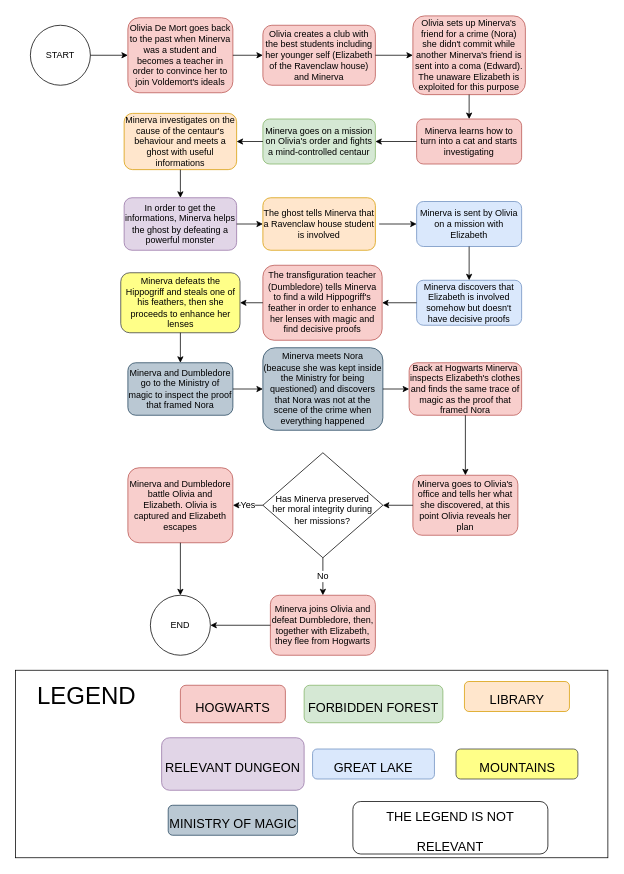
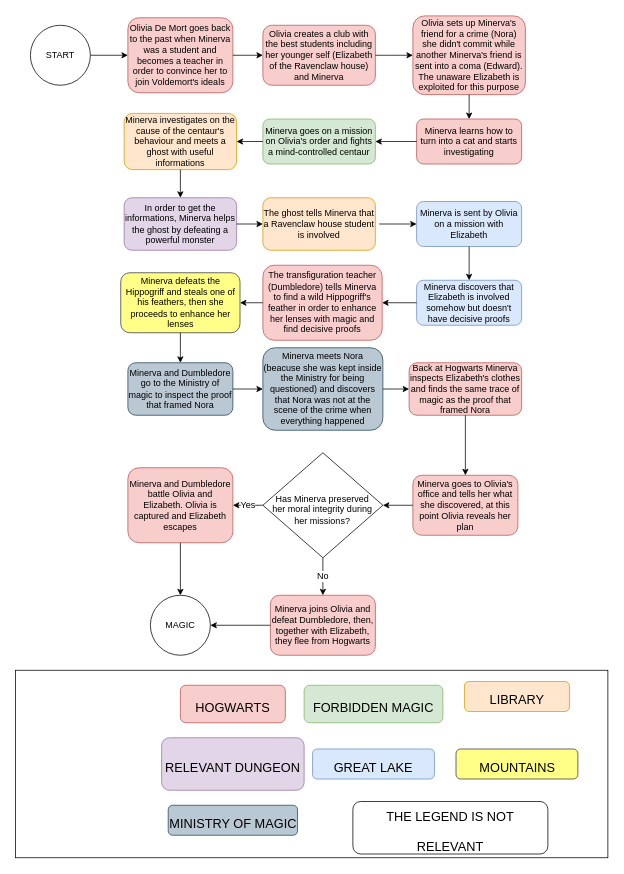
  <mxCell id="0" />
  <mxCell id="1" parent="0" />
  <mxCell id="2" value="Olivia De Mort goes back to the past when Minerva was a student and becomes a teacher in order to convince her to join Voldemort's ideals" style="rounded=1;whiteSpace=wrap;html=1;fontSize=12;glass=0;strokeWidth=1;shadow=0;fillColor=#f8cecc;strokeColor=#b85450;" parent="1" vertex="1"><mxGeometry x="170" y="23" width="140" height="100" as="geometry" /></mxCell>
  <mxCell id="3" value="START" style="ellipse;whiteSpace=wrap;html=1;aspect=fixed;" vertex="1" parent="1"><mxGeometry x="40" y="33" width="80" height="80" as="geometry" /></mxCell>
  <mxCell id="4" value="" style="endArrow=classic;html=1;exitX=1;exitY=0.5;exitDx=0;exitDy=0;entryX=0;entryY=0.5;entryDx=0;entryDy=0;" edge="1" parent="1" source="3" target="2"><mxGeometry width="50" height="50" relative="1" as="geometry"><mxPoint x="120" y="123" as="sourcePoint" /><mxPoint x="200" y="83" as="targetPoint" /></mxGeometry></mxCell>
  <mxCell id="5" value="Olivia creates a club with the best students including her younger self (Elizabeth of the Ravenclaw house) and Minerva" style="rounded=1;whiteSpace=wrap;html=1;fontSize=12;glass=0;strokeWidth=1;shadow=0;fillColor=#f8cecc;strokeColor=#b85450;" vertex="1" parent="1"><mxGeometry x="350" y="33" width="150" height="80" as="geometry" /></mxCell>
  <mxCell id="6" value="" style="endArrow=classic;html=1;exitX=1;exitY=0.5;exitDx=0;exitDy=0;entryX=0;entryY=0.5;entryDx=0;entryDy=0;" edge="1" parent="1" target="5"><mxGeometry width="50" height="50" relative="1" as="geometry"><mxPoint x="310" y="73" as="sourcePoint" /><mxPoint x="390" y="83" as="targetPoint" /></mxGeometry></mxCell>
  <mxCell id="7" value="Olivia sets up Minerva's friend for a crime (Nora) she didn't commit while another Minerva's friend is sent into a coma (Edward). The unaware Elizabeth is exploited for this purpose" style="rounded=1;whiteSpace=wrap;html=1;fontSize=12;glass=0;strokeWidth=1;shadow=0;fillColor=#f8cecc;strokeColor=#b85450;" vertex="1" parent="1"><mxGeometry x="550" y="20.5" width="150" height="105" as="geometry" /></mxCell>
  <mxCell id="8" value="" style="endArrow=classic;html=1;exitX=1;exitY=0.5;exitDx=0;exitDy=0;entryX=0;entryY=0.5;entryDx=0;entryDy=0;" edge="1" parent="1" target="7"><mxGeometry width="50" height="50" relative="1" as="geometry"><mxPoint x="500" y="73" as="sourcePoint" /><mxPoint x="580" y="83" as="targetPoint" /></mxGeometry></mxCell>
  <mxCell id="9" value="Minerva learns how to turn into a cat and starts investigating" style="rounded=1;whiteSpace=wrap;html=1;fontSize=12;glass=0;strokeWidth=1;shadow=0;fillColor=#f8cecc;strokeColor=#b85450;" vertex="1" parent="1"><mxGeometry x="555" y="158" width="140" height="60" as="geometry" /></mxCell>
  <mxCell id="10" value="Minerva goes on a mission on Olivia's order and fights a mind-controlled centaur" style="rounded=1;whiteSpace=wrap;html=1;fontSize=12;glass=0;strokeWidth=1;shadow=0;fillColor=#d5e8d4;strokeColor=#82b366;" vertex="1" parent="1"><mxGeometry x="350" y="158" width="150" height="60" as="geometry" /></mxCell>
  <mxCell id="11" value="" style="endArrow=classic;html=1;exitX=0;exitY=0.5;exitDx=0;exitDy=0;" edge="1" parent="1" target="10" source="9"><mxGeometry width="50" height="50" relative="1" as="geometry"><mxPoint x="300" y="188" as="sourcePoint" /><mxPoint x="380" y="198" as="targetPoint" /></mxGeometry></mxCell>
  <mxCell id="12" value="Minerva investigates on the cause of the centaur's behaviour and meets a ghost with useful informations" style="rounded=1;whiteSpace=wrap;html=1;fontSize=12;glass=0;strokeWidth=1;shadow=0;fillColor=#ffe6cc;strokeColor=#d79b00;" vertex="1" parent="1"><mxGeometry x="165" y="150.5" width="150" height="75" as="geometry" /></mxCell>
  <mxCell id="13" value="" style="endArrow=classic;html=1;exitX=0;exitY=0.5;exitDx=0;exitDy=0;" edge="1" parent="1" target="12" source="10"><mxGeometry width="50" height="50" relative="1" as="geometry"><mxPoint x="110" y="188" as="sourcePoint" /><mxPoint x="190" y="198" as="targetPoint" /></mxGeometry></mxCell>
  <mxCell id="14" value="In order to get the informations, Minerva helps the ghost by defeating a powerful monster" style="rounded=1;whiteSpace=wrap;html=1;fontSize=12;glass=0;strokeWidth=1;shadow=0;fillColor=#e1d5e7;strokeColor=#9673a6;" vertex="1" parent="1"><mxGeometry x="165" y="263" width="150" height="70" as="geometry" /></mxCell>
  <mxCell id="15" value="" style="endArrow=classic;html=1;exitX=0.5;exitY=1;exitDx=0;exitDy=0;entryX=0.5;entryY=0;entryDx=0;entryDy=0;" edge="1" parent="1" target="14" source="12"><mxGeometry width="50" height="50" relative="1" as="geometry"><mxPoint x="105" y="303" as="sourcePoint" /><mxPoint x="185" y="313" as="targetPoint" /></mxGeometry></mxCell>
  <mxCell id="16" value="The ghost tells Minerva that a Ravenclaw house student is involved" style="rounded=1;whiteSpace=wrap;html=1;fontSize=12;glass=0;strokeWidth=1;shadow=0;fillColor=#ffe6cc;strokeColor=#d79b00;" vertex="1" parent="1"><mxGeometry x="350" y="263" width="150" height="70" as="geometry" /></mxCell>
  <mxCell id="17" value="" style="endArrow=classic;html=1;exitX=1;exitY=0.5;exitDx=0;exitDy=0;entryX=0;entryY=0.5;entryDx=0;entryDy=0;" edge="1" parent="1" target="16" source="14"><mxGeometry width="50" height="50" relative="1" as="geometry"><mxPoint x="300" y="293" as="sourcePoint" /><mxPoint x="380" y="303" as="targetPoint" /></mxGeometry></mxCell>
  <mxCell id="18" value="Minerva is sent by Olivia on a mission with Elizabeth" style="rounded=1;whiteSpace=wrap;html=1;fontSize=12;glass=0;strokeWidth=1;shadow=0;fillColor=#dae8fc;strokeColor=#6c8ebf;" vertex="1" parent="1"><mxGeometry x="555" y="268" width="140" height="60" as="geometry" /></mxCell>
  <mxCell id="19" value="" style="endArrow=classic;html=1;exitX=1;exitY=0.5;exitDx=0;exitDy=0;entryX=0;entryY=0.5;entryDx=0;entryDy=0;" edge="1" parent="1" target="18"><mxGeometry width="50" height="50" relative="1" as="geometry"><mxPoint x="505" y="298" as="sourcePoint" /><mxPoint x="585" y="308" as="targetPoint" /></mxGeometry></mxCell>
  <mxCell id="20" value="Minerva discovers that Elizabeth is involved somehow but doesn't have decisive proofs" style="rounded=1;whiteSpace=wrap;html=1;fontSize=12;glass=0;strokeWidth=1;shadow=0;fillColor=#dae8fc;strokeColor=#6c8ebf;" vertex="1" parent="1"><mxGeometry x="555" y="373" width="140" height="60" as="geometry" /></mxCell>
  <mxCell id="21" value="" style="endArrow=classic;html=1;exitX=0.5;exitY=1;exitDx=0;exitDy=0;entryX=0.5;entryY=0;entryDx=0;entryDy=0;" edge="1" parent="1" target="20" source="18"><mxGeometry width="50" height="50" relative="1" as="geometry"><mxPoint x="505" y="403" as="sourcePoint" /><mxPoint x="585" y="413" as="targetPoint" /></mxGeometry></mxCell>
  <mxCell id="22" value="The transfiguration teacher (Dumbledore) tells Minerva to find a wild Hippogriff's feather in order to enhance her lenses with magic and find decisive proofs" style="rounded=1;whiteSpace=wrap;html=1;fontSize=12;glass=0;strokeWidth=1;shadow=0;fillColor=#f8cecc;strokeColor=#b85450;" vertex="1" parent="1"><mxGeometry x="350" y="353" width="159" height="100" as="geometry" /></mxCell>
  <mxCell id="23" value="" style="endArrow=classic;html=1;exitX=0;exitY=0.5;exitDx=0;exitDy=0;entryX=1;entryY=0.5;entryDx=0;entryDy=0;" edge="1" parent="1" target="22" source="20"><mxGeometry width="50" height="50" relative="1" as="geometry"><mxPoint x="319" y="403" as="sourcePoint" /><mxPoint x="399" y="413" as="targetPoint" /></mxGeometry></mxCell>
  <mxCell id="24" value="Minerva defeats the Hippogriff and steals one of his feathers, then she proceeds to enhance her lenses" style="rounded=1;whiteSpace=wrap;html=1;fontSize=12;glass=0;strokeWidth=1;shadow=0;fillColor=#ffff88;strokeColor=#36393d;" vertex="1" parent="1"><mxGeometry x="160.5" y="363" width="159" height="80" as="geometry" /></mxCell>
  <mxCell id="25" value="" style="endArrow=classic;html=1;entryX=1;entryY=0.5;entryDx=0;entryDy=0;" edge="1" parent="1" target="24"><mxGeometry width="50" height="50" relative="1" as="geometry"><mxPoint x="350" y="403" as="sourcePoint" /><mxPoint x="209" y="413" as="targetPoint" /></mxGeometry></mxCell>
  <mxCell id="26" value="Minerva and Dumbledore go to the Ministry of magic to inspect the proof that framed Nora" style="rounded=1;whiteSpace=wrap;html=1;fontSize=12;glass=0;strokeWidth=1;shadow=0;fillColor=#bac8d3;strokeColor=#23445d;" vertex="1" parent="1"><mxGeometry x="170" y="483" width="140" height="70" as="geometry" /></mxCell>
  <mxCell id="27" value="" style="endArrow=classic;html=1;exitX=0.5;exitY=1;exitDx=0;exitDy=0;entryX=0.5;entryY=0;entryDx=0;entryDy=0;" edge="1" parent="1" source="24" target="26"><mxGeometry width="50" height="50" relative="1" as="geometry"><mxPoint x="310" y="513" as="sourcePoint" /><mxPoint x="360" y="518" as="targetPoint" /></mxGeometry></mxCell>
  <mxCell id="28" value="Minerva meets Nora (beacuse she was kept inside the Ministry for being questioned) and discovers that Nora was not at the scene of the crime when everything happened" style="rounded=1;whiteSpace=wrap;html=1;fontSize=12;glass=0;strokeWidth=1;shadow=0;fillColor=#bac8d3;strokeColor=#23445d;" vertex="1" parent="1"><mxGeometry x="350" y="463" width="160" height="110" as="geometry" /></mxCell>
  <mxCell id="29" value="" style="endArrow=classic;html=1;exitX=1;exitY=0.5;exitDx=0;exitDy=0;entryX=0;entryY=0.5;entryDx=0;entryDy=0;" edge="1" parent="1" source="26" target="28"><mxGeometry width="50" height="50" relative="1" as="geometry"><mxPoint x="490" y="513" as="sourcePoint" /><mxPoint x="540" y="518" as="targetPoint" /></mxGeometry></mxCell>
  <mxCell id="30" value="Back at Hogwarts Minerva inspects Elizabeth's clothes and finds the same trace of magic as the proof that framed Nora" style="rounded=1;whiteSpace=wrap;html=1;fontSize=12;glass=0;strokeWidth=1;shadow=0;fillColor=#f8cecc;strokeColor=#b85450;" vertex="1" parent="1"><mxGeometry x="545" y="483" width="150" height="70" as="geometry" /></mxCell>
  <mxCell id="31" value="" style="endArrow=classic;html=1;exitX=1;exitY=0.5;exitDx=0;exitDy=0;entryX=0;entryY=0.5;entryDx=0;entryDy=0;" edge="1" parent="1" source="28" target="30"><mxGeometry width="50" height="50" relative="1" as="geometry"><mxPoint x="685" y="513" as="sourcePoint" /><mxPoint x="735" y="518" as="targetPoint" /></mxGeometry></mxCell>
  <mxCell id="32" value="" style="endArrow=classic;html=1;exitX=0.5;exitY=1;exitDx=0;exitDy=0;entryX=0.5;entryY=0;entryDx=0;entryDy=0;" edge="1" parent="1" source="7" target="9"><mxGeometry width="50" height="50" relative="1" as="geometry"><mxPoint x="510" y="83" as="sourcePoint" /><mxPoint x="560" y="83" as="targetPoint" /></mxGeometry></mxCell>
  <mxCell id="33" value="Minerva goes to Olivia's office and tells her what she discovered, at this point Olivia reveals her plan" style="rounded=1;whiteSpace=wrap;html=1;fontSize=12;glass=0;strokeWidth=1;shadow=0;fillColor=#f8cecc;strokeColor=#b85450;" vertex="1" parent="1"><mxGeometry x="550" y="633" width="140" height="80" as="geometry" /></mxCell>
  <mxCell id="34" value="" style="endArrow=classic;html=1;exitX=0.5;exitY=1;exitDx=0;exitDy=0;entryX=0.5;entryY=0;entryDx=0;entryDy=0;" edge="1" parent="1" target="33" source="30"><mxGeometry width="50" height="50" relative="1" as="geometry"><mxPoint x="616" y="593" as="sourcePoint" /><mxPoint x="576" y="678" as="targetPoint" /></mxGeometry></mxCell>
  <mxCell id="35" value="Has Minerva preserved her moral integrity during her missions?" style="rhombus;whiteSpace=wrap;html=1;strokeWidth=1;perimeterSpacing=0;fontSize=12;align=center;spacingTop=17;spacing=10;spacingLeft=2;spacingBottom=6;spacingRight=3;" vertex="1" parent="1"><mxGeometry x="350" y="603" width="160" height="140" as="geometry" /></mxCell>
  <mxCell id="36" value="" style="endArrow=classic;html=1;fontSize=12;exitX=0;exitY=0.5;exitDx=0;exitDy=0;" edge="1" parent="1" source="33" target="35"><mxGeometry width="50" height="50" relative="1" as="geometry"><mxPoint x="500" y="693" as="sourcePoint" /><mxPoint x="550" y="643" as="targetPoint" /></mxGeometry></mxCell>
  <mxCell id="37" value="Yes" style="endArrow=classic;html=1;fontSize=12;exitX=0;exitY=0.5;exitDx=0;exitDy=0;" edge="1" parent="1" source="35"><mxGeometry width="50" height="50" relative="1" as="geometry"><mxPoint x="390" y="573" as="sourcePoint" /><mxPoint x="310" y="673" as="targetPoint" /><Array as="points"><mxPoint x="330" y="673" /></Array></mxGeometry></mxCell>
  <mxCell id="38" value="No" style="endArrow=classic;html=1;fontSize=12;exitX=0.5;exitY=1;exitDx=0;exitDy=0;entryX=0.5;entryY=0;entryDx=0;entryDy=0;" edge="1" parent="1" source="35" target="41"><mxGeometry width="50" height="50" relative="1" as="geometry"><mxPoint x="560" y="683" as="sourcePoint" /><mxPoint x="430" y="773" as="targetPoint" /></mxGeometry></mxCell>
  <mxCell id="39" value="Minerva and Dumbledore battle Olivia and Elizabeth. Olivia is captured and Elizabeth escapes" style="rounded=1;whiteSpace=wrap;html=1;fontSize=12;glass=0;strokeWidth=1;shadow=0;fillColor=#f8cecc;strokeColor=#b85450;" vertex="1" parent="1"><mxGeometry x="170" y="623" width="140" height="100" as="geometry" /></mxCell>
  <mxCell id="40" value="" style="endArrow=classic;html=1;exitX=0.5;exitY=1;exitDx=0;exitDy=0;" edge="1" parent="1" source="39"><mxGeometry width="50" height="50" relative="1" as="geometry"><mxPoint x="120" y="773" as="sourcePoint" /><mxPoint x="240" y="793" as="targetPoint" /></mxGeometry></mxCell>
  <mxCell id="41" value="Minerva joins Olivia and defeat Dumbledore, then, together with Elizabeth, they flee from Hogwarts" style="rounded=1;whiteSpace=wrap;html=1;fontSize=12;glass=0;strokeWidth=1;shadow=0;fillColor=#f8cecc;strokeColor=#b85450;" vertex="1" parent="1"><mxGeometry x="360" y="793" width="140" height="80" as="geometry" /></mxCell>
  <mxCell id="42" value="" style="endArrow=classic;html=1;fontSize=12;exitX=0;exitY=0.5;exitDx=0;exitDy=0;entryX=1;entryY=0.5;entryDx=0;entryDy=0;" edge="1" parent="1" source="41" target="43"><mxGeometry width="50" height="50" relative="1" as="geometry"><mxPoint x="310" y="913" as="sourcePoint" /><mxPoint x="320" y="893" as="targetPoint" /></mxGeometry></mxCell>
- <mxCell id="43" value="END" style="ellipse;whiteSpace=wrap;html=1;aspect=fixed;strokeWidth=1;fontSize=12;align=center;" vertex="1" parent="1"><mxGeometry x="200" y="793" width="80" height="80" as="geometry" /></mxCell>
+ <mxCell id="43" value="MAGIC" style="ellipse;whiteSpace=wrap;html=1;aspect=fixed;strokeWidth=1;fontSize=12;align=center;" vertex="1" parent="1"><mxGeometry x="200" y="793" width="80" height="80" as="geometry" /></mxCell>
  <mxCell id="44" value="" style="rounded=0;whiteSpace=wrap;html=1;strokeWidth=1;fontSize=12;align=center;" vertex="1" parent="1"><mxGeometry x="20" y="893" width="790" height="250" as="geometry" /></mxCell>
- <mxCell id="45" value="LEGEND" style="text;html=1;strokeColor=none;fillColor=none;align=center;verticalAlign=middle;whiteSpace=wrap;rounded=0;fontSize=32;" vertex="1" parent="1"><mxGeometry x="30" y="913" width="170" height="30" as="geometry" /></mxCell>
  <mxCell id="46" value="&lt;font style=&quot;font-size: 17px&quot;&gt;&lt;font style=&quot;font-size: 17px&quot;&gt;HO&lt;/font&gt;&lt;font style=&quot;font-size: 17px&quot;&gt;GWARTS&lt;/font&gt;&lt;/font&gt;" style="rounded=1;whiteSpace=wrap;html=1;strokeWidth=1;fontSize=32;align=center;fillColor=#f8cecc;strokeColor=#b85450;" vertex="1" parent="1"><mxGeometry x="240" y="913" width="140" height="50" as="geometry" /></mxCell>
- <mxCell id="47" value="&lt;font style=&quot;font-size: 17px&quot;&gt;FORBIDDEN FOREST&lt;/font&gt;" style="rounded=1;whiteSpace=wrap;html=1;strokeWidth=1;fontSize=32;align=center;fillColor=#d5e8d4;strokeColor=#82b366;" vertex="1" parent="1"><mxGeometry x="405" y="913" width="185" height="50" as="geometry" /></mxCell>
+ <mxCell id="47" value="&lt;font style=&quot;font-size: 17px&quot;&gt;FORBIDDEN MAGIC&lt;/font&gt;" style="rounded=1;whiteSpace=wrap;html=1;strokeWidth=1;fontSize=32;align=center;fillColor=#d5e8d4;strokeColor=#82b366;" vertex="1" parent="1"><mxGeometry x="405" y="913" width="185" height="50" as="geometry" /></mxCell>
  <mxCell id="48" value="&lt;font style=&quot;font-size: 17px&quot;&gt;LIBRARY&lt;/font&gt;" style="rounded=1;whiteSpace=wrap;html=1;strokeWidth=1;fontSize=32;align=center;fillColor=#ffe6cc;strokeColor=#d79b00;" vertex="1" parent="1"><mxGeometry x="618.75" y="908" width="140" height="40" as="geometry" /></mxCell>
  <mxCell id="49" value="&lt;font style=&quot;font-size: 17px&quot;&gt;RELEVANT DUNGEON&lt;/font&gt;" style="rounded=1;whiteSpace=wrap;html=1;strokeWidth=1;fontSize=32;align=center;fillColor=#e1d5e7;strokeColor=#9673a6;" vertex="1" parent="1"><mxGeometry x="215" y="983" width="190" height="70" as="geometry" /></mxCell>
  <mxCell id="50" value="&lt;font style=&quot;font-size: 17px&quot;&gt;GREAT LAKE&lt;/font&gt;" style="rounded=1;whiteSpace=wrap;html=1;strokeWidth=1;fontSize=32;align=center;fillColor=#dae8fc;strokeColor=#6c8ebf;" vertex="1" parent="1"><mxGeometry x="416.25" y="998" width="162.5" height="40" as="geometry" /></mxCell>
  <mxCell id="51" value="&lt;font style=&quot;font-size: 17px&quot;&gt;MOUNTAINS&lt;/font&gt;" style="rounded=1;whiteSpace=wrap;html=1;strokeWidth=1;fontSize=32;align=center;fillColor=#ffff88;strokeColor=#36393d;" vertex="1" parent="1"><mxGeometry x="607.5" y="998" width="162.5" height="40" as="geometry" /></mxCell>
  <mxCell id="52" value="&lt;font style=&quot;font-size: 17px&quot;&gt;MINISTRY OF MAGIC&lt;/font&gt;" style="rounded=1;whiteSpace=wrap;html=1;strokeWidth=1;fontSize=32;align=center;fillColor=#bac8d3;strokeColor=#23445d;" vertex="1" parent="1"><mxGeometry x="223.75" y="1073" width="172.5" height="40" as="geometry" /></mxCell>
  <mxCell id="53" value="&lt;font style=&quot;font-size: 17px&quot;&gt;THE LEGEND IS NOT RELEVANT&lt;/font&gt;" style="rounded=1;whiteSpace=wrap;html=1;strokeWidth=1;fontSize=32;align=center;" vertex="1" parent="1"><mxGeometry x="470" y="1068" width="260" height="70" as="geometry" /></mxCell>
